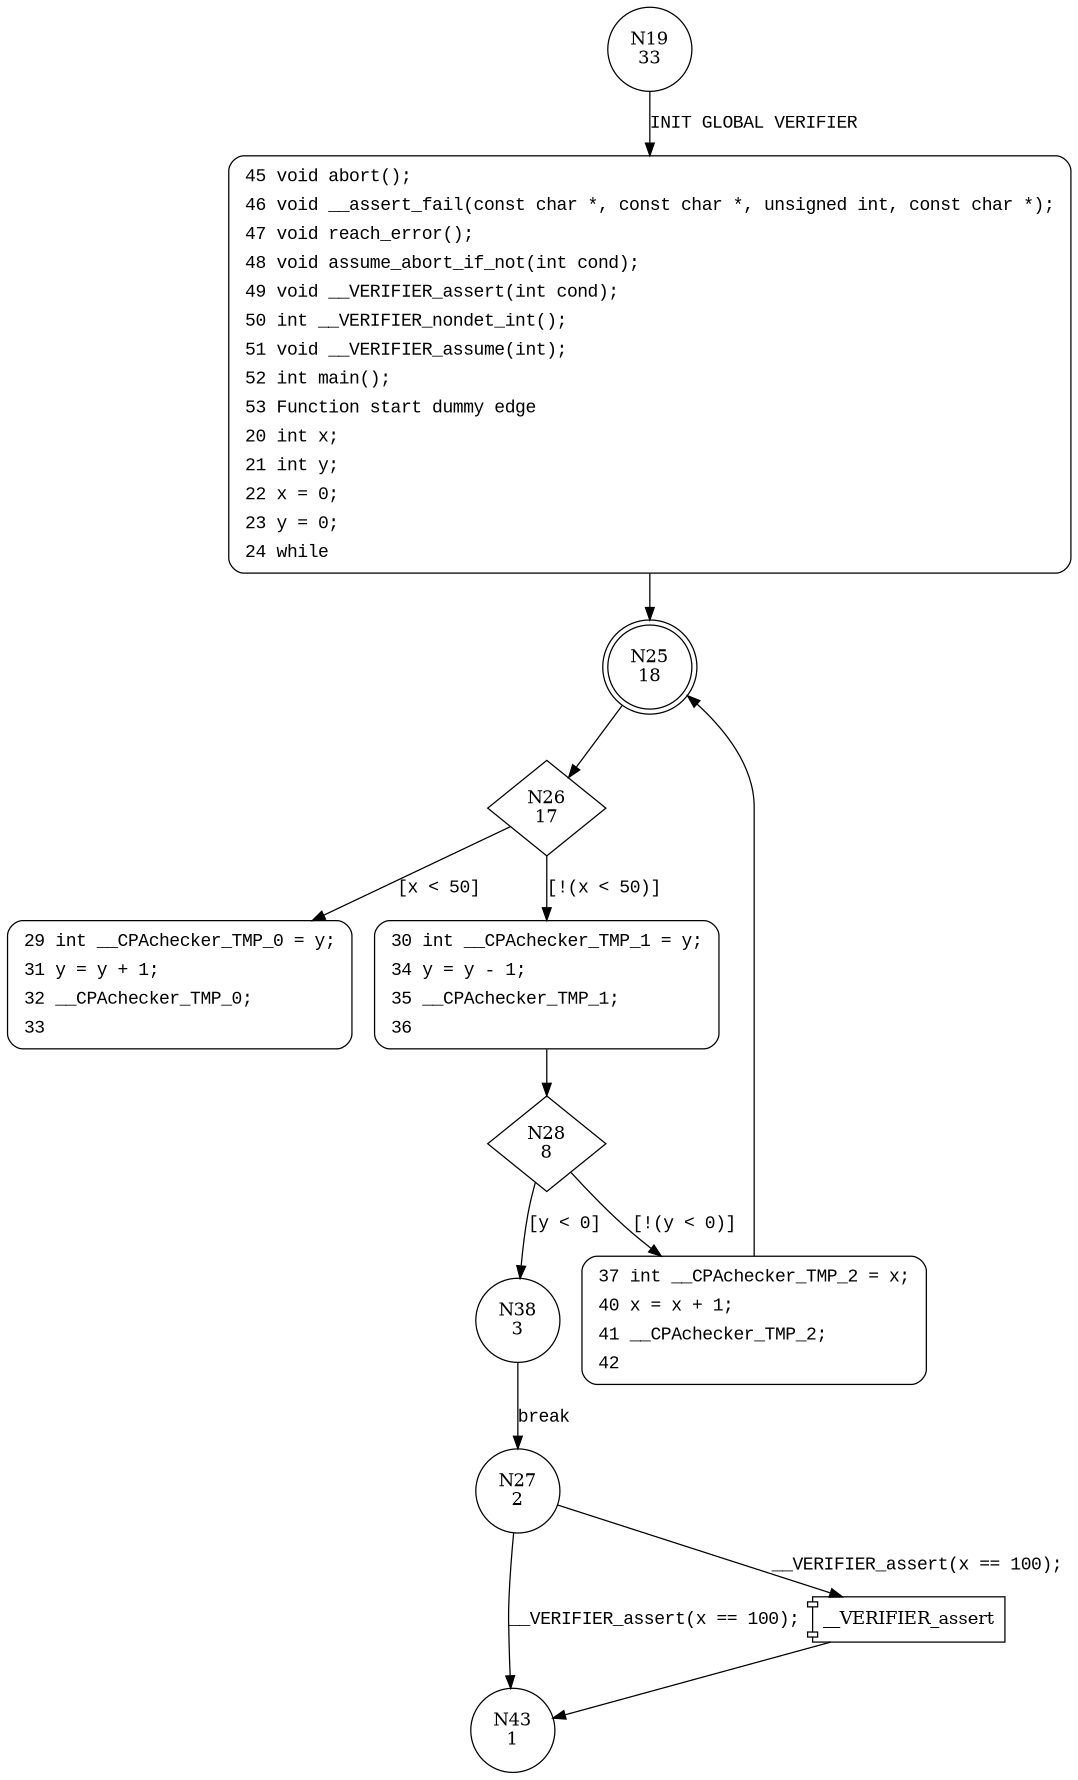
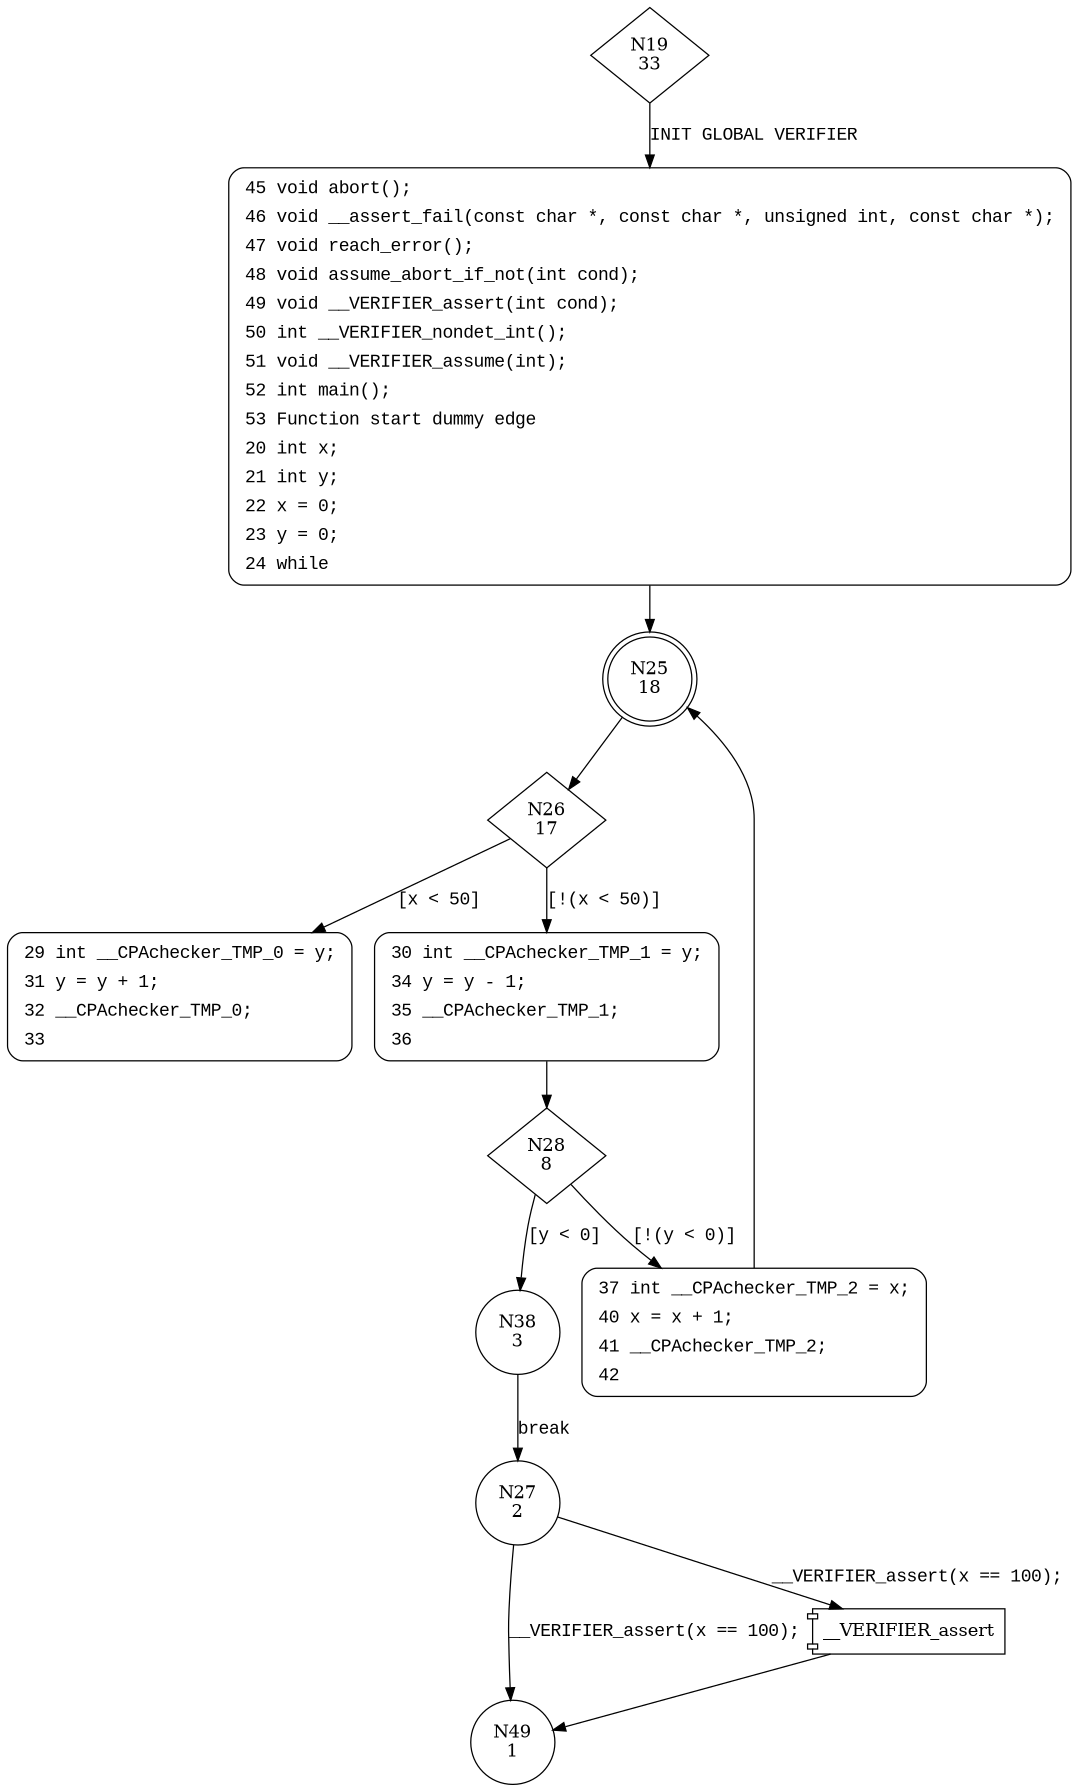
  digraph {
    node [shape=circle]
    edge [fontname="Courier New"]
-   n1 [label="N19\n33"]
+   n1 [label="N19\n33" shape=diamond]
    n2 [fillcolor=white fontname="Courier New" label=<<table border="0" cellborder="0" cellpadding="3" bgcolor="white"><tr><td align="right">45</td><td align="left">void abort();</td></tr><tr><td align="right">46</td><td align="left">void __assert_fail(const char *, const char *, unsigned int, const char *);</td></tr><tr><td align="right">47</td><td align="left">void reach_error();</td></tr><tr><td align="right">48</td><td align="left">void assume_abort_if_not(int cond);</td></tr><tr><td align="right">49</td><td align="left">void __VERIFIER_assert(int cond);</td></tr><tr><td align="right">50</td><td align="left">int __VERIFIER_nondet_int();</td></tr><tr><td align="right">51</td><td align="left">void __VERIFIER_assume(int);</td></tr><tr><td align="right">52</td><td align="left">int main();</td></tr><tr><td align="right">53</td><td align="left">Function start dummy edge</td></tr><tr><td align="right">20</td><td align="left">int x;</td></tr><tr><td align="right">21</td><td align="left">int y;</td></tr><tr><td align="right">22</td><td align="left">x = 0;</td></tr><tr><td align="right">23</td><td align="left">y = 0;</td></tr><tr><td align="right">24</td><td align="left">while</td></tr></table>> penwidth=1 shape=Mrecord style="filled,bold"]
    n3 [label="N25\n18" shape=doublecircle]
    n4 [label="N26\n17" shape=diamond]
    n5 [fillcolor=white fontname="Courier New" label=<<table border="0" cellborder="0" cellpadding="3" bgcolor="white"><tr><td align="right">29</td><td align="left">int __CPAchecker_TMP_0 = y;</td></tr><tr><td align="right">31</td><td align="left">y = y + 1;</td></tr><tr><td align="right">32</td><td align="left">__CPAchecker_TMP_0;</td></tr><tr><td align="right">33</td><td align="left"></td></tr></table>> penwidth=1 shape=Mrecord style="filled,bold"]
    n6 [fillcolor=white fontname="Courier New" label=<<table border="0" cellborder="0" cellpadding="3" bgcolor="white"><tr><td align="right">30</td><td align="left">int __CPAchecker_TMP_1 = y;</td></tr><tr><td align="right">34</td><td align="left">y = y - 1;</td></tr><tr><td align="right">35</td><td align="left">__CPAchecker_TMP_1;</td></tr><tr><td align="right">36</td><td align="left"></td></tr></table>> penwidth=1 shape=Mrecord style="filled,bold"]
    n7 [label="N28\n8" shape=diamond]
    n8 [label="N38\n3"]
    n9 [fillcolor=white fontname="Courier New" label=<<table border="0" cellborder="0" cellpadding="3" bgcolor="white"><tr><td align="right">37</td><td align="left">int __CPAchecker_TMP_2 = x;</td></tr><tr><td align="right">40</td><td align="left">x = x + 1;</td></tr><tr><td align="right">41</td><td align="left">__CPAchecker_TMP_2;</td></tr><tr><td align="right">42</td><td align="left"></td></tr></table>> penwidth=1 shape=Mrecord style="filled,bold"]
    n10 [label="N27\n2"]
-   n11 [label="N43\n1"]
+   n11 [label="N49\n1"]
    n12 [label=__VERIFIER_assert shape=component]
    n1 -> n2 [label="INIT GLOBAL VERIFIER"]
    n2 -> n3 [fontname=""]
    n3 -> n4
    n4 -> n5 [label="[x < 50]"]
    n4 -> n6 [label="[!(x < 50)]"]
    n6 -> n7 [fontname=""]
    n7 -> n8 [label="[y < 0]"]
    n7 -> n9 [label="[!(y < 0)]"]
    n8 -> n10 [label=break]
    n9 -> n3 [fontname=""]
    n10 -> n11 [label="__VERIFIER_assert(x == 100);"]
    n10 -> n12 [label="__VERIFIER_assert(x == 100);"]
    n12 -> n11
  }
